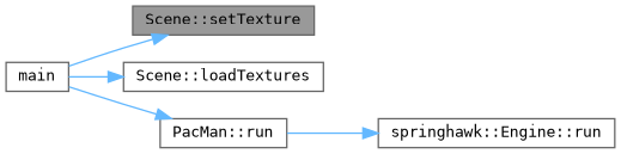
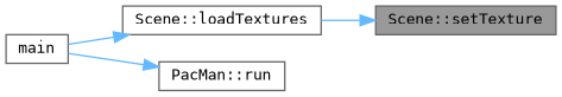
  digraph {
    fontname="DejaVu Sans Mono"
    rankdir=RL
    node [color=grey40 fillcolor=white fontname="DejaVu Sans Mono" fontsize=10 shape=box style=filled]
    edge [color=steelblue1 dir=back fontname="DejaVu Sans Mono" fontsize=10 labelfontname=Helvetica labelfontsize=10 style=solid]
    n1 [color=gray40 fillcolor=grey60 fontcolor=black height=0.2 label="Scene::setTexture" width=0.4]
    n2 [height=0.2 label="Scene::loadTextures" width=0.4]
    n3 [height=0.2 label=main width=0.4]
-   n4 [height=0.2 label="springhawk::Engine::run" width=0.4]
    n5 [height=0.2 label="PacMan::run" width=0.4]
-   n1 -> n3
+   n1 -> n2
    n2 -> n3
-   n4 -> n5
    n5 -> n3
  }
